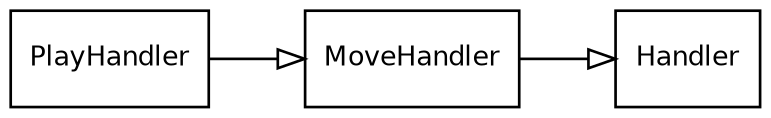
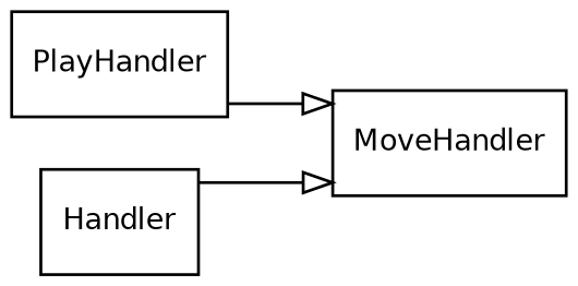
  digraph {
    concentrate=true
    rankdir=LR
    splines=ortho
    node [fontname=Helvetica fontsize=10 margin="0.1,0.01" shape=box]
    edge [arrowhead=empty]
    PlayHandler
    MoveHandler
    Handler
    PlayHandler -> MoveHandler
-   MoveHandler -> Handler
+   Handler -> MoveHandler
  }
